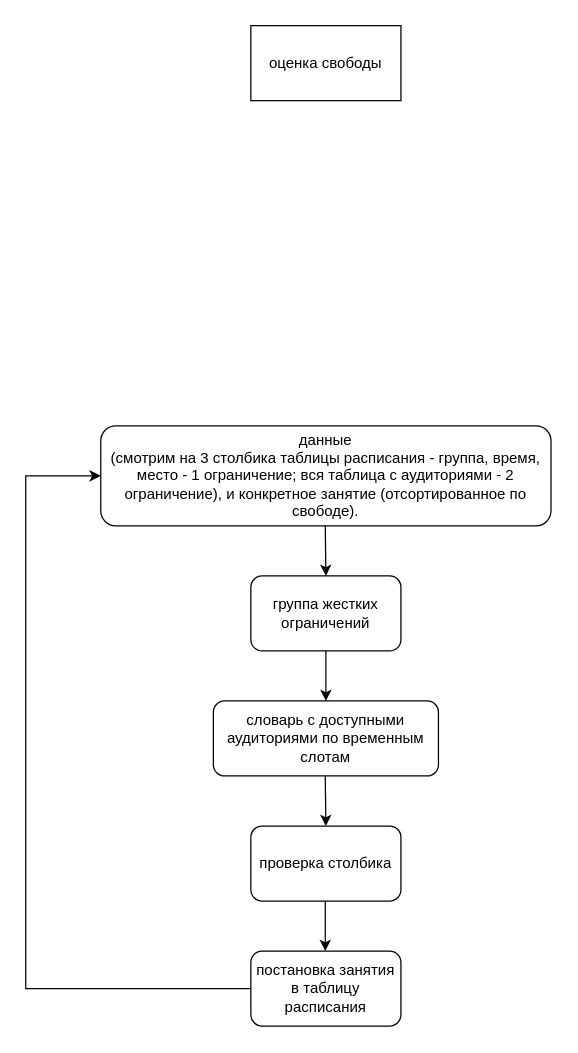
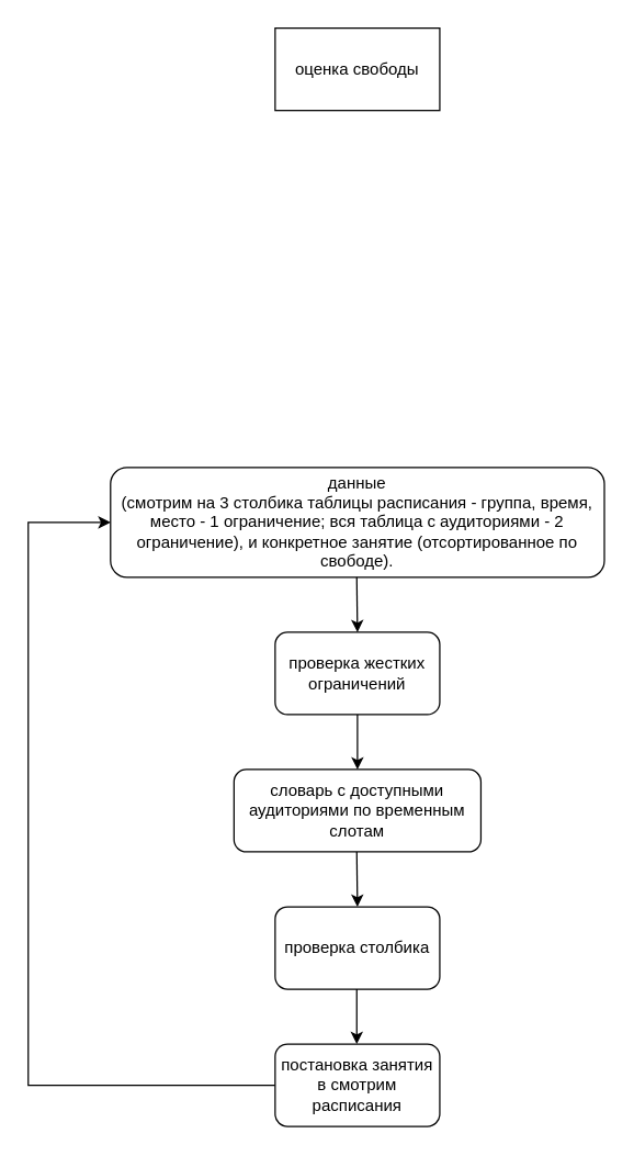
  <mxCell id="0" />
  <mxCell id="1" parent="0" />
  <mxCell id="2" value="проверка столбика" style="rounded=1;whiteSpace=wrap;html=1;" vertex="1" parent="1"><mxGeometry x="200" y="660" width="120" height="60" as="geometry" /></mxCell>
  <mxCell id="3" value="данные&lt;br&gt;(смотрим на 3 столбика таблицы расписания - группа, время, место - 1 ограничение; вся таблица с аудиториями - 2 ограничение), и конкретное занятие (отсортированное по свободе)." style="rounded=1;whiteSpace=wrap;html=1;" vertex="1" parent="1"><mxGeometry x="80" y="340" width="360" height="80" as="geometry" /></mxCell>
- <mxCell id="4" value="группа жестких ограничений" style="rounded=1;whiteSpace=wrap;html=1;" vertex="1" parent="1"><mxGeometry x="200" y="460" width="120" height="60" as="geometry" /></mxCell>
+ <mxCell id="4" value="проверка жестких ограничений" style="rounded=1;whiteSpace=wrap;html=1;" vertex="1" parent="1"><mxGeometry x="200" y="460" width="120" height="60" as="geometry" /></mxCell>
  <mxCell id="5" value="" style="endArrow=classic;html=1;rounded=0;" edge="1" parent="1"><mxGeometry width="50" height="50" relative="1" as="geometry"><mxPoint x="259.5" y="420" as="sourcePoint" /><mxPoint x="260" y="460" as="targetPoint" /><Array as="points" /></mxGeometry></mxCell>
  <mxCell id="6" value="словарь с доступными аудиториями по временным слотам" style="rounded=1;whiteSpace=wrap;html=1;" vertex="1" parent="1"><mxGeometry x="170" y="560" width="180" height="60" as="geometry" /></mxCell>
  <mxCell id="7" value="" style="endArrow=classic;html=1;rounded=0;exitX=0.5;exitY=1;exitDx=0;exitDy=0;exitPerimeter=0;" edge="1" parent="1" source="4"><mxGeometry width="50" height="50" relative="1" as="geometry"><mxPoint x="260" y="530" as="sourcePoint" /><mxPoint x="260" y="560" as="targetPoint" /></mxGeometry></mxCell>
  <mxCell id="8" style="edgeStyle=orthogonalEdgeStyle;rounded=0;orthogonalLoop=1;jettySize=auto;html=1;exitX=0;exitY=0.5;exitDx=0;exitDy=0;entryX=0;entryY=0.5;entryDx=0;entryDy=0;" edge="1" parent="1" source="9" target="3"><mxGeometry relative="1" as="geometry"><Array as="points"><mxPoint x="20" y="790" /><mxPoint x="20" y="380" /></Array></mxGeometry></mxCell>
- <mxCell id="9" value="постановка занятия в таблицу расписания" style="rounded=1;whiteSpace=wrap;html=1;" vertex="1" parent="1"><mxGeometry x="200" y="760" width="120" height="60" as="geometry" /></mxCell>
+ <mxCell id="9" value="постановка занятия в смотрим расписания" style="rounded=1;whiteSpace=wrap;html=1;" vertex="1" parent="1"><mxGeometry x="200" y="760" width="120" height="60" as="geometry" /></mxCell>
  <mxCell id="10" value="" style="endArrow=classic;html=1;rounded=0;" edge="1" parent="1"><mxGeometry width="50" height="50" relative="1" as="geometry"><mxPoint x="259.5" y="620" as="sourcePoint" /><mxPoint x="260" y="660" as="targetPoint" /></mxGeometry></mxCell>
  <mxCell id="11" value="" style="endArrow=classic;html=1;rounded=0;" edge="1" parent="1"><mxGeometry width="50" height="50" relative="1" as="geometry"><mxPoint x="259.5" y="720" as="sourcePoint" /><mxPoint x="259.5" y="760" as="targetPoint" /><Array as="points"><mxPoint x="259.5" y="760" /></Array></mxGeometry></mxCell>
  <mxCell id="12" value="оценка свободы" style="whiteSpace=wrap;html=1;rounded=0;" vertex="1" parent="1"><mxGeometry x="200" y="20" width="120" height="60" as="geometry" /></mxCell>
